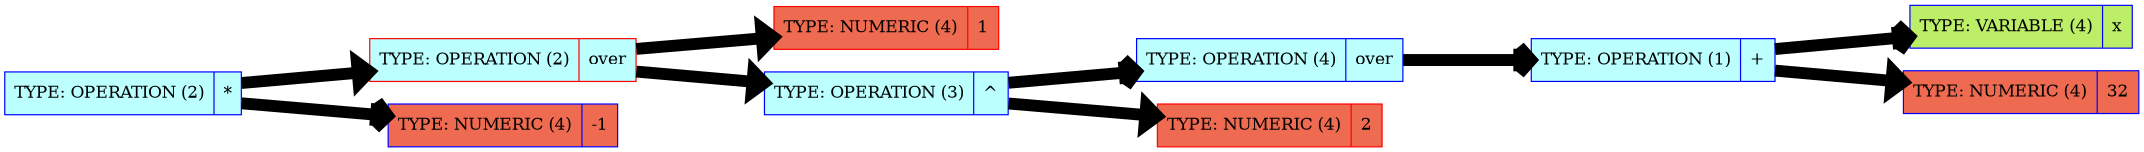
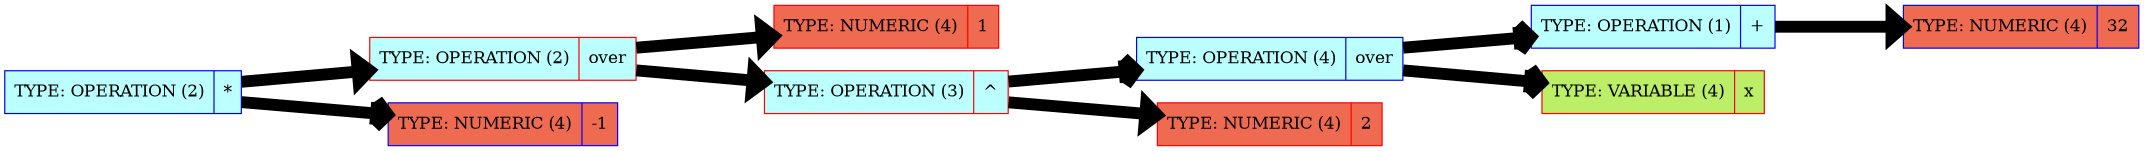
  digraph {
    rankdir=LR
    ranksep=1.5
    node [color=blue fillcolor=paleturquoise1 shape=record style=filled]
    edge [arrowhead=normal penwidth=10]
    n1 [label=" { <ptr> TYPE: OPERATION (2) | *} "]
    n2 [color=red label=" { <ptr> TYPE: OPERATION (2) | \over} "]
    n3 [fillcolor=coral2 label=" { <ptr> TYPE: NUMERIC (4) | -1} "]
    n4 [color=red fillcolor=coral2 label=" { <ptr> TYPE: NUMERIC (4) | 1} "]
-   n5 [label=" { <ptr> TYPE: OPERATION (3) | ^} "]
+   n5 [color=red label=" { <ptr> TYPE: OPERATION (3) | ^} "]
    n6 [label=" { <ptr> TYPE: OPERATION (4) | over} "]
    n7 [color=red fillcolor=coral2 label=" { <ptr> TYPE: NUMERIC (4) | 2} "]
    n8 [label=" { <ptr> TYPE: OPERATION (1) | +} "]
-   n9 [fillcolor=darkolivegreen2 label=" { <ptr> TYPE: VARIABLE (4) | x} "]
+   n9 [color=red fillcolor=darkolivegreen2 label=" { <ptr> TYPE: VARIABLE (4) | x} "]
    n10 [fillcolor=coral2 label=" { <ptr> TYPE: NUMERIC (4) | 32} "]
    n1 -> n2
    n1 -> n3 [arrowhead=vee]
    n2 -> n4
    n2 -> n5
    n5 -> n6 [arrowhead=vee]
    n5 -> n7
    n6 -> n8 [arrowhead=vee]
-   n8 -> n9 [arrowhead=vee]
+   n6 -> n9 [arrowhead=vee]
    n8 -> n10
  }
